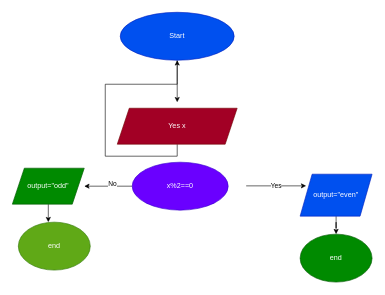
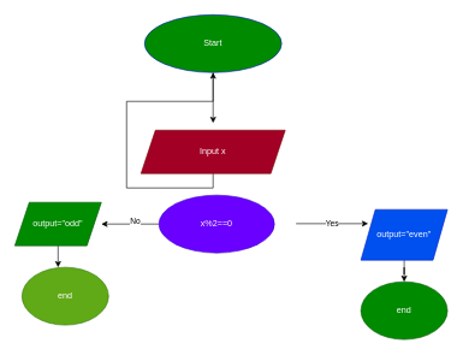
  <mxCell id="0" />
  <mxCell id="1" parent="0" />
  <mxCell id="2" style="edgeStyle=orthogonalEdgeStyle;rounded=0;orthogonalLoop=1;jettySize=auto;html=1;" edge="1" parent="1" source="3"><mxGeometry relative="1" as="geometry"><mxPoint x="295" y="170" as="targetPoint" /></mxGeometry></mxCell>
- <mxCell id="3" value="Start" style="ellipse;whiteSpace=wrap;html=1;fillColor=#0050ef;fontColor=#ffffff;strokeColor=#001DBC;" vertex="1" parent="1"><mxGeometry x="200" y="20" width="190" height="80" as="geometry" /></mxCell>
+ <mxCell id="3" value="Start" style="ellipse;whiteSpace=wrap;html=1;fillColor=#008a00;fontColor=#ffffff;strokeColor=#001DBC;" vertex="1" parent="1"><mxGeometry x="200" y="20" width="190" height="80" as="geometry" /></mxCell>
  <mxCell id="4" style="edgeStyle=orthogonalEdgeStyle;rounded=0;orthogonalLoop=1;jettySize=auto;html=1;exitX=0.5;exitY=1;exitDx=0;exitDy=0;" edge="1" parent="1" source="5" target="3"><mxGeometry relative="1" as="geometry"><mxPoint x="300" y="310" as="targetPoint" /></mxGeometry></mxCell>
- <mxCell id="5" value="Yes x" style="shape=parallelogram;perimeter=parallelogramPerimeter;whiteSpace=wrap;html=1;fixedSize=1;fillColor=light-dark(#a20025, #41b482);fontColor=#ffffff;strokeColor=#6F0000;" vertex="1" parent="1"><mxGeometry x="195" y="180" width="200" height="60" as="geometry" /></mxCell>
+ <mxCell id="5" value="Input x" style="shape=parallelogram;perimeter=parallelogramPerimeter;whiteSpace=wrap;html=1;fixedSize=1;fillColor=light-dark(#a20025, #41b482);fontColor=#ffffff;strokeColor=#6F0000;" vertex="1" parent="1"><mxGeometry x="195" y="180" width="200" height="60" as="geometry" /></mxCell>
  <mxCell id="6" style="edgeStyle=orthogonalEdgeStyle;rounded=0;orthogonalLoop=1;jettySize=auto;html=1;exitX=0;exitY=0.5;exitDx=0;exitDy=0;" edge="1" parent="1" source="8"><mxGeometry relative="1" as="geometry"><mxPoint x="140" y="310" as="targetPoint" /></mxGeometry></mxCell>
  <mxCell id="7" value="No" style="edgeLabel;html=1;align=center;verticalAlign=middle;resizable=0;points=[];" vertex="1" connectable="0" parent="6"><mxGeometry x="-0.155" y="-5" relative="1" as="geometry"><mxPoint as="offset" /></mxGeometry></mxCell>
  <mxCell id="8" value="x%2==0" style="ellipse;whiteSpace=wrap;html=1;fillColor=#6a00ff;fontColor=#ffffff;strokeColor=#3700CC;" vertex="1" parent="1"><mxGeometry x="220" y="270" width="160" height="80" as="geometry" /></mxCell>
  <mxCell id="9" value="Yes" style="endArrow=classic;html=1;rounded=0;" edge="1" parent="1"><mxGeometry relative="1" as="geometry"><mxPoint x="410" y="309.5" as="sourcePoint" /><mxPoint x="510" y="309.5" as="targetPoint" /></mxGeometry></mxCell>
  <mxCell id="10" style="edgeStyle=orthogonalEdgeStyle;rounded=0;orthogonalLoop=1;jettySize=auto;html=1;" edge="1" parent="1" source="11" target="12"><mxGeometry relative="1" as="geometry"><mxPoint x="560" y="430" as="targetPoint" /></mxGeometry></mxCell>
  <mxCell id="11" value="output=&quot;even&quot;" style="shape=parallelogram;perimeter=parallelogramPerimeter;whiteSpace=wrap;html=1;fixedSize=1;fillColor=#0050ef;fontColor=#ffffff;strokeColor=#001DBC;" vertex="1" parent="1"><mxGeometry x="500" y="290" width="120" height="70" as="geometry" /></mxCell>
  <mxCell id="12" value="end" style="ellipse;whiteSpace=wrap;html=1;fillColor=#008a00;fontColor=#ffffff;strokeColor=#005700;" vertex="1" parent="1"><mxGeometry x="500" y="390" width="120" height="80" as="geometry" /></mxCell>
  <mxCell id="13" style="edgeStyle=orthogonalEdgeStyle;rounded=0;orthogonalLoop=1;jettySize=auto;html=1;exitX=0.5;exitY=1;exitDx=0;exitDy=0;" edge="1" parent="1" source="14"><mxGeometry relative="1" as="geometry"><mxPoint x="80" y="370" as="targetPoint" /></mxGeometry></mxCell>
  <mxCell id="14" value="output=&quot;odd&quot;" style="shape=parallelogram;perimeter=parallelogramPerimeter;whiteSpace=wrap;html=1;fixedSize=1;fillColor=#008a00;fontColor=#ffffff;strokeColor=#005700;" vertex="1" parent="1"><mxGeometry x="20" y="280" width="120" height="60" as="geometry" /></mxCell>
  <mxCell id="15" value="end" style="ellipse;whiteSpace=wrap;html=1;fillColor=#60a917;fontColor=#ffffff;strokeColor=#2D7600;" vertex="1" parent="1"><mxGeometry x="30" y="370" width="120" height="80" as="geometry" /></mxCell>
